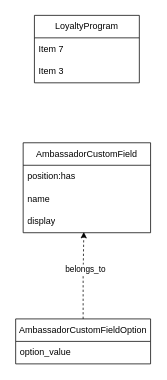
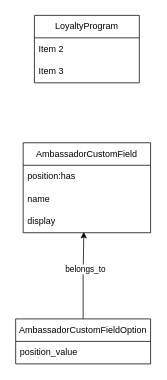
  <mxCell id="0" />
  <mxCell id="1" parent="0" />
  <mxCell id="2" value="LoyaltyProgram" style="swimlane;fontStyle=0;childLayout=stackLayout;horizontal=1;startSize=30;horizontalStack=0;resizeParent=1;resizeParentMax=0;resizeLast=0;collapsible=1;marginBottom=0;whiteSpace=wrap;html=1;" parent="1" vertex="1"><mxGeometry x="45" y="20" width="140" height="90" as="geometry" /></mxCell>
- <mxCell id="3" value="Item 7" style="text;strokeColor=none;fillColor=none;align=left;verticalAlign=middle;spacingLeft=4;spacingRight=4;overflow=hidden;points=[[0,0.5],[1,0.5]];portConstraint=eastwest;rotatable=0;whiteSpace=wrap;html=1;" parent="2" vertex="1"><mxGeometry y="30" width="140" height="30" as="geometry" /></mxCell>
+ <mxCell id="3" value="Item 2" style="text;strokeColor=none;fillColor=none;align=left;verticalAlign=middle;spacingLeft=4;spacingRight=4;overflow=hidden;points=[[0,0.5],[1,0.5]];portConstraint=eastwest;rotatable=0;whiteSpace=wrap;html=1;" parent="2" vertex="1"><mxGeometry y="30" width="140" height="30" as="geometry" /></mxCell>
  <mxCell id="4" value="Item 3" style="text;strokeColor=none;fillColor=none;align=left;verticalAlign=middle;spacingLeft=4;spacingRight=4;overflow=hidden;points=[[0,0.5],[1,0.5]];portConstraint=eastwest;rotatable=0;whiteSpace=wrap;html=1;" parent="2" vertex="1"><mxGeometry y="60" width="140" height="30" as="geometry" /></mxCell>
  <mxCell id="5" value="AmbassadorCustomField" style="swimlane;fontStyle=0;childLayout=stackLayout;horizontal=1;startSize=30;horizontalStack=0;resizeParent=1;resizeParentMax=0;resizeLast=0;collapsible=1;marginBottom=0;whiteSpace=wrap;html=1;" parent="1" vertex="1"><mxGeometry x="30" y="190" width="170" height="120" as="geometry" /></mxCell>
  <mxCell id="6" value="position:has" style="text;strokeColor=none;fillColor=none;align=left;verticalAlign=middle;spacingLeft=4;spacingRight=4;overflow=hidden;points=[[0,0.5],[1,0.5]];portConstraint=eastwest;rotatable=0;whiteSpace=wrap;html=1;" parent="5" vertex="1"><mxGeometry y="30" width="170" height="30" as="geometry" /></mxCell>
  <mxCell id="7" value="name" style="text;strokeColor=none;fillColor=none;align=left;verticalAlign=middle;spacingLeft=4;spacingRight=4;overflow=hidden;points=[[0,0.5],[1,0.5]];portConstraint=eastwest;rotatable=0;whiteSpace=wrap;html=1;" parent="5" vertex="1"><mxGeometry y="60" width="170" height="30" as="geometry" /></mxCell>
  <mxCell id="8" value="display" style="text;strokeColor=none;fillColor=none;align=left;verticalAlign=middle;spacingLeft=4;spacingRight=4;overflow=hidden;points=[[0,0.5],[1,0.5]];portConstraint=eastwest;rotatable=0;whiteSpace=wrap;html=1;" parent="5" vertex="1"><mxGeometry y="90" width="170" height="30" as="geometry" /></mxCell>
- <mxCell id="9" style="edgeStyle=orthogonalEdgeStyle;rounded=0;orthogonalLoop=1;jettySize=auto;html=1;entryX=0.476;entryY=0.967;entryDx=0;entryDy=0;entryPerimeter=0;dashed=1;" edge="1" parent="1" source="11" target="8"><mxGeometry relative="1" as="geometry" /></mxCell>
+ <mxCell id="9" style="edgeStyle=orthogonalEdgeStyle;rounded=0;orthogonalLoop=1;jettySize=auto;html=1;entryX=0.476;entryY=0.967;entryDx=0;entryDy=0;entryPerimeter=0;" edge="1" parent="1" source="11" target="8"><mxGeometry relative="1" as="geometry" /></mxCell>
  <mxCell id="10" value="belongs_to" style="edgeLabel;html=1;align=center;verticalAlign=middle;resizable=0;points=[];" vertex="1" connectable="0" parent="9"><mxGeometry x="0.145" y="-2" relative="1" as="geometry"><mxPoint as="offset" /></mxGeometry></mxCell>
  <mxCell id="11" value="AmbassadorCustomFieldOption" style="swimlane;fontStyle=0;childLayout=stackLayout;horizontal=1;startSize=30;horizontalStack=0;resizeParent=1;resizeParentMax=0;resizeLast=0;collapsible=1;marginBottom=0;whiteSpace=wrap;html=1;" vertex="1" parent="1"><mxGeometry x="20" y="425" width="180" height="60" as="geometry" /></mxCell>
- <mxCell id="12" value="option_value" style="text;strokeColor=none;fillColor=none;align=left;verticalAlign=middle;spacingLeft=4;spacingRight=4;overflow=hidden;points=[[0,0.5],[1,0.5]];portConstraint=eastwest;rotatable=0;whiteSpace=wrap;html=1;" vertex="1" parent="11"><mxGeometry y="30" width="180" height="30" as="geometry" /></mxCell>
+ <mxCell id="12" value="position_value" style="text;strokeColor=none;fillColor=none;align=left;verticalAlign=middle;spacingLeft=4;spacingRight=4;overflow=hidden;points=[[0,0.5],[1,0.5]];portConstraint=eastwest;rotatable=0;whiteSpace=wrap;html=1;" vertex="1" parent="11"><mxGeometry y="30" width="180" height="30" as="geometry" /></mxCell>
